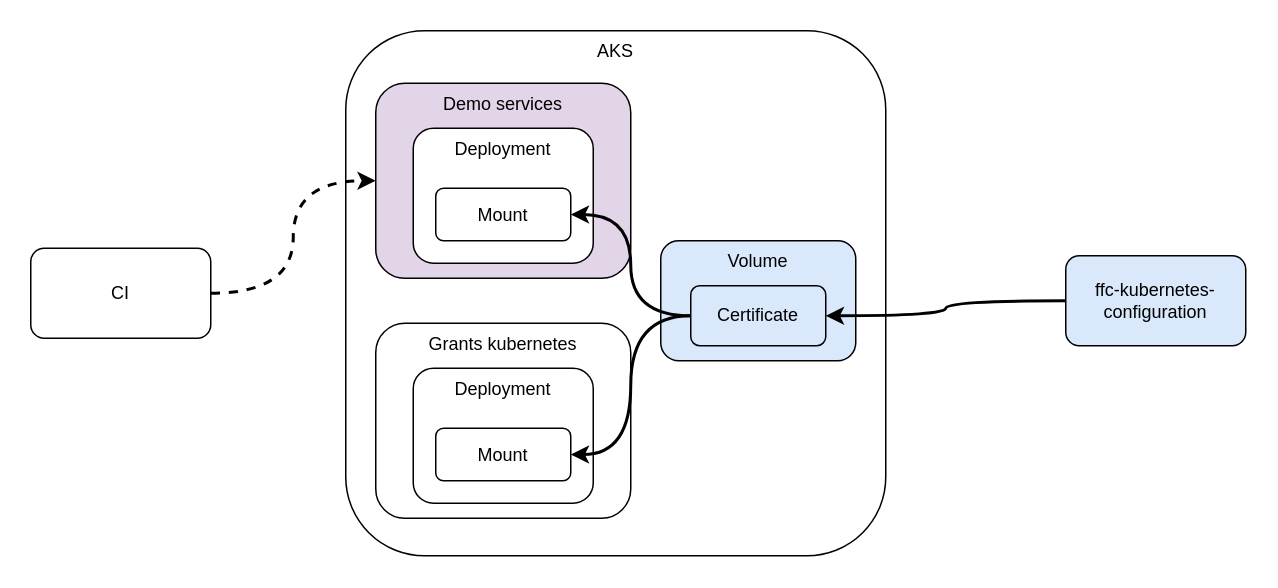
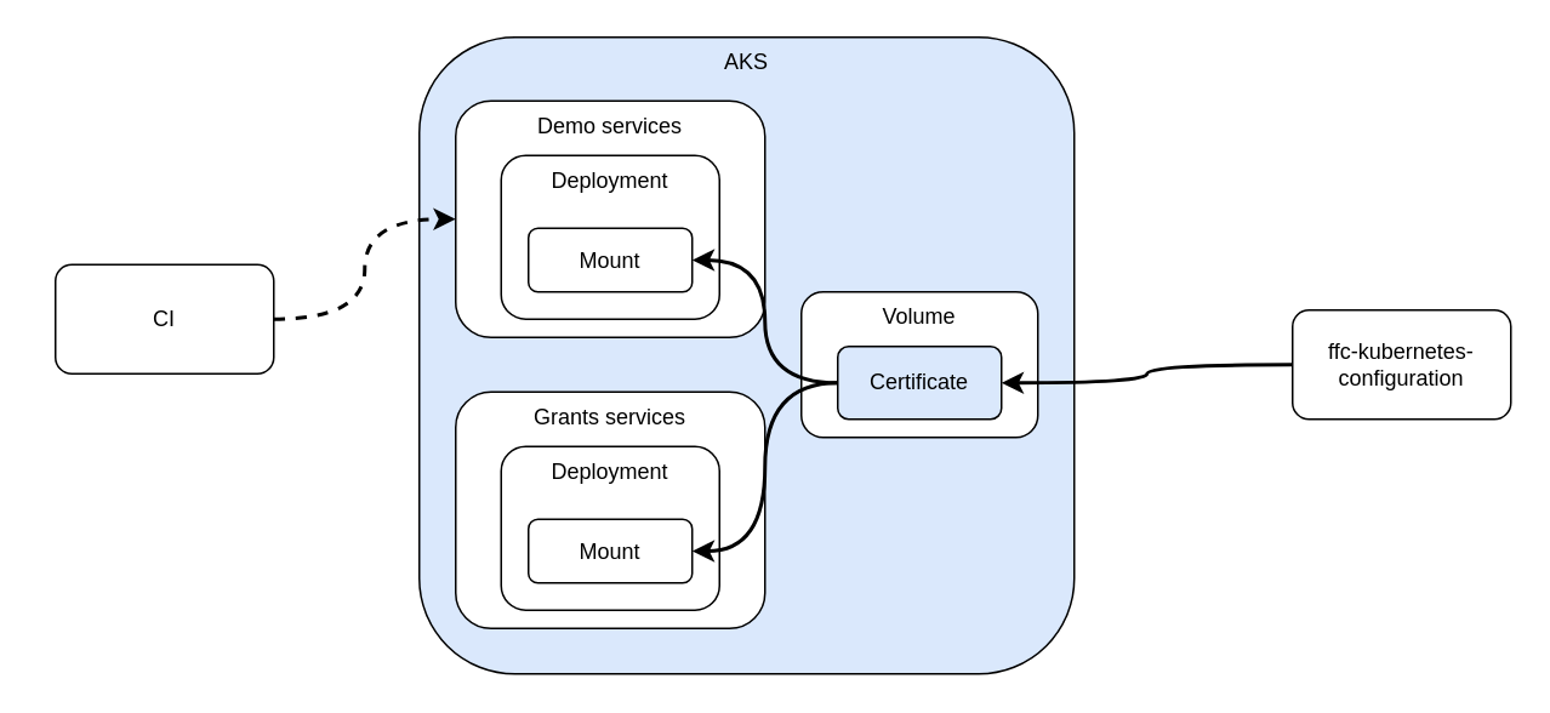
  <mxCell id="0" />
  <mxCell id="1" parent="0" />
- <mxCell id="2" value="AKS" style="rounded=1;whiteSpace=wrap;html=1;verticalAlign=top;" vertex="1" parent="1"><mxGeometry x="230" y="20" width="360" height="350" as="geometry" /></mxCell>
- <mxCell id="3" value="Volume" style="rounded=1;whiteSpace=wrap;html=1;verticalAlign=top;fillColor=#dae8fc;" vertex="1" parent="1"><mxGeometry x="440" y="160" width="130" height="80" as="geometry" /></mxCell>
+ <mxCell id="2" value="AKS" style="rounded=1;whiteSpace=wrap;html=1;verticalAlign=top;fillColor=#dae8fc;" vertex="1" parent="1"><mxGeometry x="230" y="20" width="360" height="350" as="geometry" /></mxCell>
+ <mxCell id="3" value="Volume" style="rounded=1;whiteSpace=wrap;html=1;verticalAlign=top;" vertex="1" parent="1"><mxGeometry x="440" y="160" width="130" height="80" as="geometry" /></mxCell>
  <mxCell id="4" value="Certificate" style="rounded=1;whiteSpace=wrap;html=1;fillColor=#dae8fc;" vertex="1" parent="1"><mxGeometry x="460" y="190" width="90" height="40" as="geometry" /></mxCell>
  <mxCell id="5" style="edgeStyle=orthogonalEdgeStyle;curved=1;rounded=0;orthogonalLoop=1;jettySize=auto;html=1;strokeWidth=2;" edge="1" parent="1" source="6" target="4"><mxGeometry relative="1" as="geometry" /></mxCell>
- <mxCell id="6" value="ffc-kubernetes-configuration" style="rounded=1;whiteSpace=wrap;html=1;fillColor=#dae8fc;" vertex="1" parent="1"><mxGeometry x="710" y="170" width="120" height="60" as="geometry" /></mxCell>
- <mxCell id="7" value="Demo services" style="rounded=1;whiteSpace=wrap;html=1;verticalAlign=top;fillColor=#e1d5e7;" vertex="1" parent="1"><mxGeometry x="250" y="55" width="170" height="130" as="geometry" /></mxCell>
+ <mxCell id="6" value="ffc-kubernetes-configuration" style="rounded=1;whiteSpace=wrap;html=1;" vertex="1" parent="1"><mxGeometry x="710" y="170" width="120" height="60" as="geometry" /></mxCell>
+ <mxCell id="7" value="Demo services" style="rounded=1;whiteSpace=wrap;html=1;verticalAlign=top;" vertex="1" parent="1"><mxGeometry x="250" y="55" width="170" height="130" as="geometry" /></mxCell>
  <mxCell id="8" value="Deployment" style="rounded=1;whiteSpace=wrap;html=1;verticalAlign=top;" vertex="1" parent="1"><mxGeometry x="275" y="85" width="120" height="90" as="geometry" /></mxCell>
  <mxCell id="9" value="Mount" style="rounded=1;whiteSpace=wrap;html=1;" vertex="1" parent="1"><mxGeometry x="290" y="125" width="90" height="35" as="geometry" /></mxCell>
- <mxCell id="10" value="Grants kubernetes" style="rounded=1;whiteSpace=wrap;html=1;verticalAlign=top;" vertex="1" parent="1"><mxGeometry x="250" y="215" width="170" height="130" as="geometry" /></mxCell>
+ <mxCell id="10" value="Grants services" style="rounded=1;whiteSpace=wrap;html=1;verticalAlign=top;" vertex="1" parent="1"><mxGeometry x="250" y="215" width="170" height="130" as="geometry" /></mxCell>
  <mxCell id="11" value="Deployment" style="rounded=1;whiteSpace=wrap;html=1;verticalAlign=top;" vertex="1" parent="1"><mxGeometry x="275" y="245" width="120" height="90" as="geometry" /></mxCell>
  <mxCell id="12" value="Mount" style="rounded=1;whiteSpace=wrap;html=1;" vertex="1" parent="1"><mxGeometry x="290" y="285" width="90" height="35" as="geometry" /></mxCell>
  <mxCell id="13" style="edgeStyle=orthogonalEdgeStyle;curved=1;rounded=0;orthogonalLoop=1;jettySize=auto;html=1;entryX=0;entryY=0.5;entryDx=0;entryDy=0;strokeWidth=2;dashed=1;" edge="1" parent="1" source="14" target="7"><mxGeometry relative="1" as="geometry" /></mxCell>
- <mxCell id="14" value="CI" style="rounded=1;whiteSpace=wrap;html=1;" vertex="1" parent="1"><mxGeometry x="20" y="165" width="120" height="60" as="geometry" /></mxCell>
+ <mxCell id="14" value="CI" style="rounded=1;whiteSpace=wrap;html=1;" vertex="1" parent="1"><mxGeometry x="30" y="145" width="120" height="60" as="geometry" /></mxCell>
  <mxCell id="15" style="edgeStyle=orthogonalEdgeStyle;rounded=0;orthogonalLoop=1;jettySize=auto;html=1;entryX=1;entryY=0.5;entryDx=0;entryDy=0;curved=1;strokeWidth=2;" edge="1" parent="1" source="4" target="9"><mxGeometry relative="1" as="geometry" /></mxCell>
  <mxCell id="16" style="edgeStyle=orthogonalEdgeStyle;curved=1;rounded=0;orthogonalLoop=1;jettySize=auto;html=1;entryX=1;entryY=0.5;entryDx=0;entryDy=0;strokeWidth=2;" edge="1" parent="1" source="4" target="12"><mxGeometry relative="1" as="geometry" /></mxCell>
